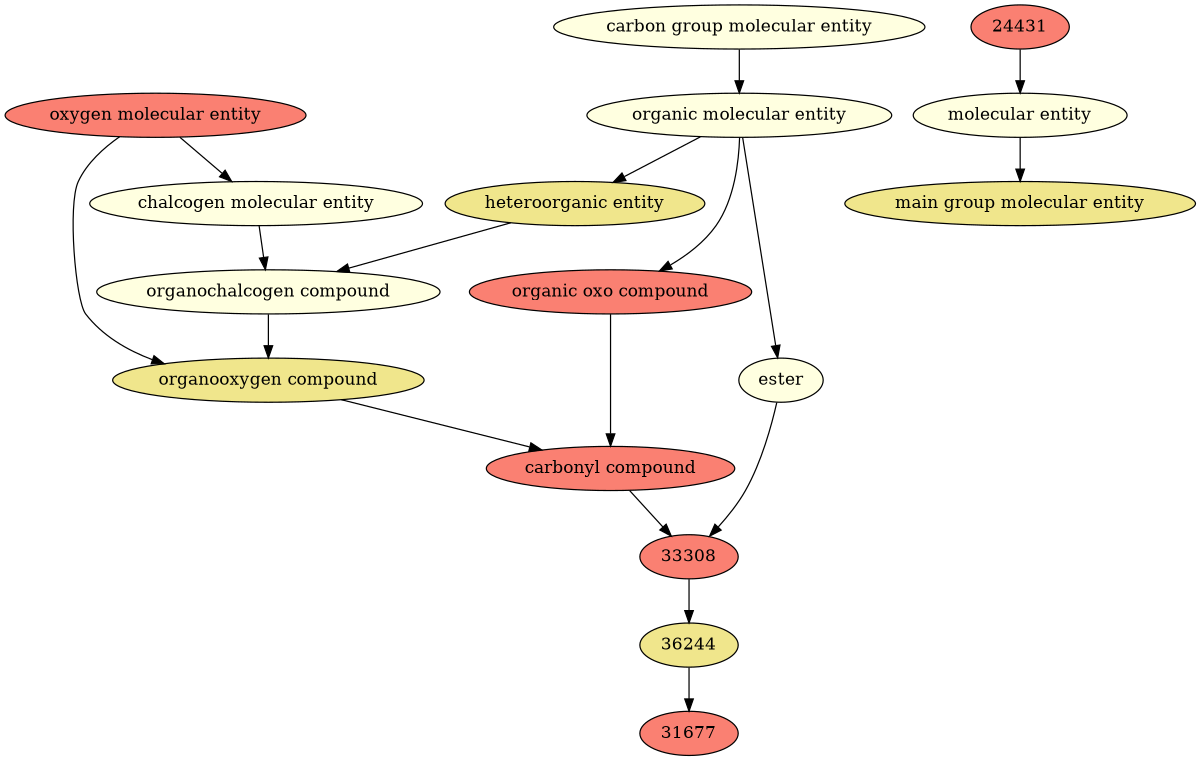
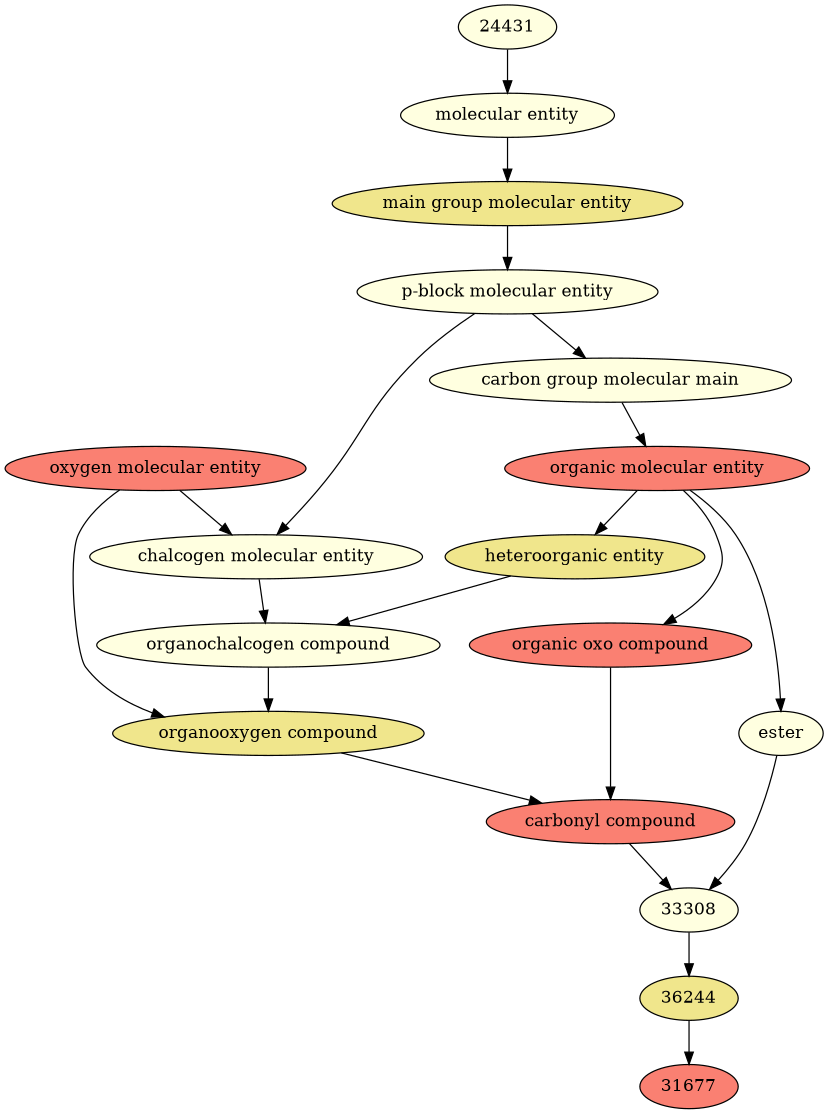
  digraph {
    node [fillcolor=lightyellow style=filled]
    n1 [fillcolor=salmon label=31677]
    n2 [fillcolor=khaki label=36244]
-   n3 [fillcolor=salmon label=33308]
+   n3 [label=33308]
    n4 [fillcolor=salmon label="carbonyl compound"]
    n5 [label=ester]
    n6 [fillcolor=salmon label="organic oxo compound"]
    n7 [fillcolor=khaki label="organooxygen compound"]
-   n8 [label="organic molecular entity"]
+   n8 [fillcolor=salmon label="organic molecular entity"]
    n9 [fillcolor=khaki label="heteroorganic entity"]
    n10 [label="organochalcogen compound"]
    n11 [fillcolor=salmon label="oxygen molecular entity"]
    n12 [label="chalcogen molecular entity"]
-   n13 [label="carbon group molecular entity"]
+   n13 [label="carbon group molecular main"]
+   n14 [label="p-block molecular entity"]
    n15 [fillcolor=khaki label="main group molecular entity"]
    n16 [label="molecular entity"]
-   n17 [fillcolor=salmon label=24431]
+   n17 [label=24431]
    n2 -> n1
    n3 -> n2
    n4 -> n3
    n5 -> n3
    n6 -> n4
    n7 -> n4
    n8 -> n5
    n8 -> n6
    n8 -> n9
    n9 -> n10
    n10 -> n7
    n11 -> n7
    n11 -> n12
    n12 -> n10
    n13 -> n8
+   n14 -> n12
+   n14 -> n13
+   n15 -> n14
    n16 -> n15
    n17 -> n16
  }
